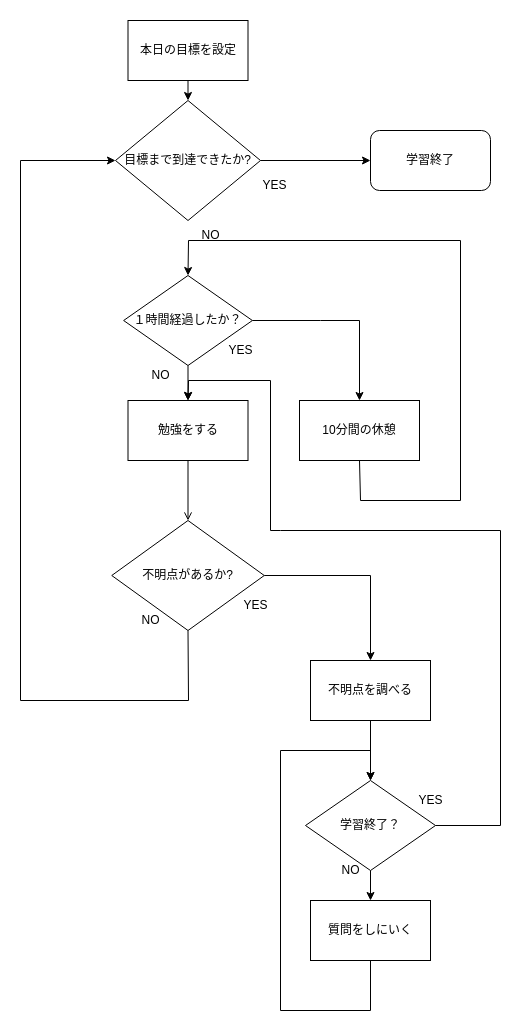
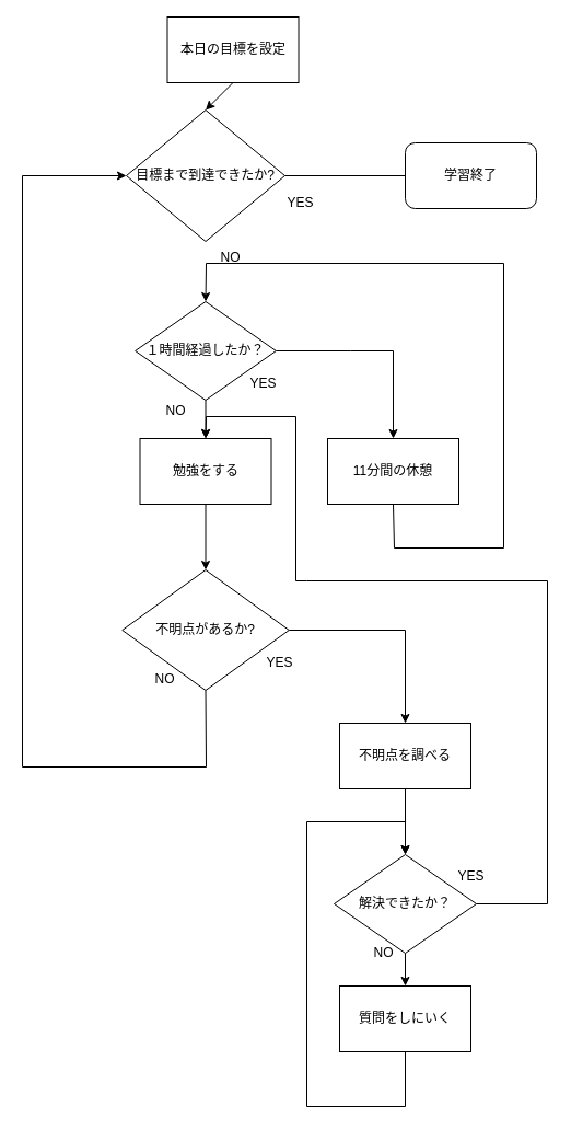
  <mxCell id="0" />
  <mxCell id="1" parent="0" />
  <mxCell id="2" value="目標まで到達できたか?" style="rhombus;whiteSpace=wrap;html=1;" vertex="1" parent="1"><mxGeometry x="115" y="100" width="145" height="120" as="geometry" /></mxCell>
  <mxCell id="3" value="学習終了" style="rounded=1;whiteSpace=wrap;html=1;" vertex="1" parent="1"><mxGeometry x="370" y="130" width="120" height="60" as="geometry" /></mxCell>
- <mxCell id="4" value="" style="endArrow=classic;html=1;rounded=0;exitX=1;exitY=0.5;exitDx=0;exitDy=0;entryX=0;entryY=0.5;entryDx=0;entryDy=0;" edge="1" parent="1" source="2" target="3"><mxGeometry width="50" height="50" relative="1" as="geometry"><mxPoint x="180" y="320" as="sourcePoint" /><mxPoint x="230" y="270" as="targetPoint" /></mxGeometry></mxCell>
+ <mxCell id="4" value="" style="endArrow=none;html=1;rounded=0;exitX=1;exitY=0.5;exitDx=0;exitDy=0;entryX=0;entryY=0.5;entryDx=0;entryDy=0;" edge="1" parent="1" source="2" target="3"><mxGeometry width="50" height="50" relative="1" as="geometry"><mxPoint x="180" y="320" as="sourcePoint" /><mxPoint x="230" y="270" as="targetPoint" /></mxGeometry></mxCell>
  <mxCell id="5" value="YES" style="text;html=1;align=center;verticalAlign=middle;resizable=0;points=[];autosize=1;strokeColor=none;fillColor=none;" vertex="1" parent="1"><mxGeometry x="249" y="170" width="50" height="30" as="geometry" /></mxCell>
  <mxCell id="6" value="１時間経過したか？" style="rhombus;whiteSpace=wrap;html=1;" vertex="1" parent="1"><mxGeometry x="123.13" y="275" width="128.75" height="90" as="geometry" /></mxCell>
- <mxCell id="7" value="10分間の休憩" style="rounded=0;whiteSpace=wrap;html=1;" vertex="1" parent="1"><mxGeometry x="299" y="400" width="120" height="60" as="geometry" /></mxCell>
+ <mxCell id="7" value="11分間の休憩" style="rounded=0;whiteSpace=wrap;html=1;" vertex="1" parent="1"><mxGeometry x="299" y="400" width="120" height="60" as="geometry" /></mxCell>
  <mxCell id="8" value="" style="endArrow=classic;html=1;rounded=0;exitX=1;exitY=0.5;exitDx=0;exitDy=0;entryX=0.5;entryY=0;entryDx=0;entryDy=0;" edge="1" parent="1" source="6" target="7"><mxGeometry width="50" height="50" relative="1" as="geometry"><mxPoint x="180" y="320" as="sourcePoint" /><mxPoint x="230" y="270" as="targetPoint" /><Array as="points"><mxPoint x="320" y="320" /><mxPoint x="359" y="320" /></Array></mxGeometry></mxCell>
  <mxCell id="9" value="YES" style="text;html=1;align=center;verticalAlign=middle;resizable=0;points=[];autosize=1;strokeColor=none;fillColor=none;" vertex="1" parent="1"><mxGeometry x="215" y="335" width="50" height="30" as="geometry" /></mxCell>
  <mxCell id="10" value="NO" style="text;html=1;align=center;verticalAlign=middle;resizable=0;points=[];autosize=1;strokeColor=none;fillColor=none;" vertex="1" parent="1"><mxGeometry x="190" y="220" width="40" height="30" as="geometry" /></mxCell>
  <mxCell id="11" value="" style="endArrow=classic;html=1;rounded=0;exitX=0.5;exitY=1;exitDx=0;exitDy=0;entryX=0.5;entryY=0;entryDx=0;entryDy=0;" edge="1" parent="1" source="7" target="6"><mxGeometry width="50" height="50" relative="1" as="geometry"><mxPoint x="180" y="320" as="sourcePoint" /><mxPoint x="230" y="270" as="targetPoint" /><Array as="points"><mxPoint x="360" y="500" /><mxPoint x="460" y="500" /><mxPoint x="460" y="240" /><mxPoint x="188" y="240" /></Array></mxGeometry></mxCell>
  <mxCell id="12" value="勉強をする" style="rounded=0;whiteSpace=wrap;html=1;" vertex="1" parent="1"><mxGeometry x="127.5" y="400" width="120" height="60" as="geometry" /></mxCell>
  <mxCell id="13" value="" style="endArrow=classic;html=1;rounded=0;exitX=0.5;exitY=1;exitDx=0;exitDy=0;entryX=0.5;entryY=0;entryDx=0;entryDy=0;" edge="1" parent="1" source="6" target="12"><mxGeometry width="50" height="50" relative="1" as="geometry"><mxPoint x="180" y="320" as="sourcePoint" /><mxPoint x="230" y="270" as="targetPoint" /></mxGeometry></mxCell>
- <mxCell id="14" value="本日の目標を設定" style="rounded=0;whiteSpace=wrap;html=1;" vertex="1" parent="1"><mxGeometry x="127.5" y="20" width="120" height="60" as="geometry" /></mxCell>
+ <mxCell id="14" value="本日の目標を設定" style="rounded=0;whiteSpace=wrap;html=1;" vertex="1" parent="1"><mxGeometry x="152.5" y="15" width="120" height="60" as="geometry" /></mxCell>
  <mxCell id="15" value="" style="endArrow=classic;html=1;rounded=0;exitX=0.5;exitY=1;exitDx=0;exitDy=0;entryX=0.5;entryY=0;entryDx=0;entryDy=0;" edge="1" parent="1" source="14" target="2"><mxGeometry width="50" height="50" relative="1" as="geometry"><mxPoint x="180" y="130" as="sourcePoint" /><mxPoint x="230" y="80" as="targetPoint" /></mxGeometry></mxCell>
  <mxCell id="16" value="不明点があるか?" style="rhombus;whiteSpace=wrap;html=1;" vertex="1" parent="1"><mxGeometry x="111.25" y="520" width="152.5" height="110" as="geometry" /></mxCell>
- <mxCell id="17" value="" style="endArrow=open;html=1;rounded=0;exitX=0.5;exitY=1;exitDx=0;exitDy=0;entryX=0.5;entryY=0;entryDx=0;entryDy=0;" edge="1" parent="1" source="12" target="16"><mxGeometry width="50" height="50" relative="1" as="geometry"><mxPoint x="180" y="370" as="sourcePoint" /><mxPoint x="230" y="320" as="targetPoint" /></mxGeometry></mxCell>
+ <mxCell id="17" value="" style="endArrow=classic;html=1;rounded=0;exitX=0.5;exitY=1;exitDx=0;exitDy=0;entryX=0.5;entryY=0;entryDx=0;entryDy=0;" edge="1" parent="1" source="12" target="16"><mxGeometry width="50" height="50" relative="1" as="geometry"><mxPoint x="180" y="370" as="sourcePoint" /><mxPoint x="230" y="320" as="targetPoint" /></mxGeometry></mxCell>
  <mxCell id="18" value="不明点を調べる" style="rounded=0;whiteSpace=wrap;html=1;" vertex="1" parent="1"><mxGeometry x="310" y="660" width="120" height="60" as="geometry" /></mxCell>
  <mxCell id="19" value="" style="endArrow=classic;html=1;rounded=0;exitX=1;exitY=0.5;exitDx=0;exitDy=0;entryX=0.5;entryY=0;entryDx=0;entryDy=0;" edge="1" parent="1" source="16" target="18"><mxGeometry width="50" height="50" relative="1" as="geometry"><mxPoint x="180" y="550" as="sourcePoint" /><mxPoint x="230" y="500" as="targetPoint" /><Array as="points"><mxPoint x="370" y="575" /></Array></mxGeometry></mxCell>
- <mxCell id="20" value="学習終了？" style="rhombus;whiteSpace=wrap;html=1;" vertex="1" parent="1"><mxGeometry x="305" y="780" width="130" height="90" as="geometry" /></mxCell>
+ <mxCell id="20" value="解決できたか？" style="rhombus;whiteSpace=wrap;html=1;" vertex="1" parent="1"><mxGeometry x="305" y="780" width="130" height="90" as="geometry" /></mxCell>
  <mxCell id="21" value="" style="endArrow=classic;html=1;rounded=0;exitX=0.5;exitY=1;exitDx=0;exitDy=0;entryX=0.5;entryY=0;entryDx=0;entryDy=0;" edge="1" parent="1" source="18" target="20"><mxGeometry width="50" height="50" relative="1" as="geometry"><mxPoint x="180" y="640" as="sourcePoint" /><mxPoint x="230" y="590" as="targetPoint" /></mxGeometry></mxCell>
  <mxCell id="22" value="" style="endArrow=classic;html=1;rounded=0;exitX=1;exitY=0.5;exitDx=0;exitDy=0;entryX=0.5;entryY=0;entryDx=0;entryDy=0;" edge="1" parent="1" source="20" target="12"><mxGeometry width="50" height="50" relative="1" as="geometry"><mxPoint x="180" y="640" as="sourcePoint" /><mxPoint x="230" y="590" as="targetPoint" /><Array as="points"><mxPoint x="500" y="825" /><mxPoint x="500" y="530" /><mxPoint x="280" y="530" /><mxPoint x="270" y="530" /><mxPoint x="270" y="380" /><mxPoint x="188" y="380" /></Array></mxGeometry></mxCell>
  <mxCell id="23" value="YES" style="text;html=1;align=center;verticalAlign=middle;resizable=0;points=[];autosize=1;strokeColor=none;fillColor=none;" vertex="1" parent="1"><mxGeometry x="405" y="785" width="50" height="30" as="geometry" /></mxCell>
  <mxCell id="24" value="NO" style="text;html=1;align=center;verticalAlign=middle;resizable=0;points=[];autosize=1;strokeColor=none;fillColor=none;" vertex="1" parent="1"><mxGeometry x="140" y="360" width="40" height="30" as="geometry" /></mxCell>
  <mxCell id="25" value="質問をしにいく" style="rounded=0;whiteSpace=wrap;html=1;" vertex="1" parent="1"><mxGeometry x="310" y="900" width="120" height="60" as="geometry" /></mxCell>
  <mxCell id="26" value="" style="endArrow=classic;html=1;rounded=0;exitX=0.5;exitY=1;exitDx=0;exitDy=0;entryX=0.5;entryY=0;entryDx=0;entryDy=0;" edge="1" parent="1" source="20" target="25"><mxGeometry width="50" height="50" relative="1" as="geometry"><mxPoint x="180" y="850" as="sourcePoint" /><mxPoint x="230" y="800" as="targetPoint" /></mxGeometry></mxCell>
  <mxCell id="27" value="" style="endArrow=classic;html=1;rounded=0;exitX=0.5;exitY=1;exitDx=0;exitDy=0;entryX=0.5;entryY=0;entryDx=0;entryDy=0;" edge="1" parent="1" source="25" target="20"><mxGeometry width="50" height="50" relative="1" as="geometry"><mxPoint x="180" y="850" as="sourcePoint" /><mxPoint x="230" y="800" as="targetPoint" /><Array as="points"><mxPoint x="370" y="1010" /><mxPoint x="280" y="1010" /><mxPoint x="280" y="750" /><mxPoint x="370" y="750" /></Array></mxGeometry></mxCell>
  <mxCell id="28" value="NO" style="text;html=1;align=center;verticalAlign=middle;resizable=0;points=[];autosize=1;strokeColor=none;fillColor=none;" vertex="1" parent="1"><mxGeometry x="330" y="855" width="40" height="30" as="geometry" /></mxCell>
  <mxCell id="29" value="YES" style="text;html=1;align=center;verticalAlign=middle;resizable=0;points=[];autosize=1;strokeColor=none;fillColor=none;" vertex="1" parent="1"><mxGeometry x="230" y="590" width="50" height="30" as="geometry" /></mxCell>
  <mxCell id="30" value="NO" style="text;html=1;align=center;verticalAlign=middle;resizable=0;points=[];autosize=1;strokeColor=none;fillColor=none;" vertex="1" parent="1"><mxGeometry x="130" y="605" width="40" height="30" as="geometry" /></mxCell>
  <mxCell id="31" value="" style="endArrow=classic;html=1;rounded=0;exitX=0.5;exitY=1;exitDx=0;exitDy=0;entryX=0;entryY=0.5;entryDx=0;entryDy=0;" edge="1" parent="1" source="16" target="2"><mxGeometry width="50" height="50" relative="1" as="geometry"><mxPoint x="180" y="420" as="sourcePoint" /><mxPoint x="230" y="370" as="targetPoint" /><Array as="points"><mxPoint x="188" y="700" /><mxPoint x="20" y="700" /><mxPoint x="20" y="160" /></Array></mxGeometry></mxCell>
